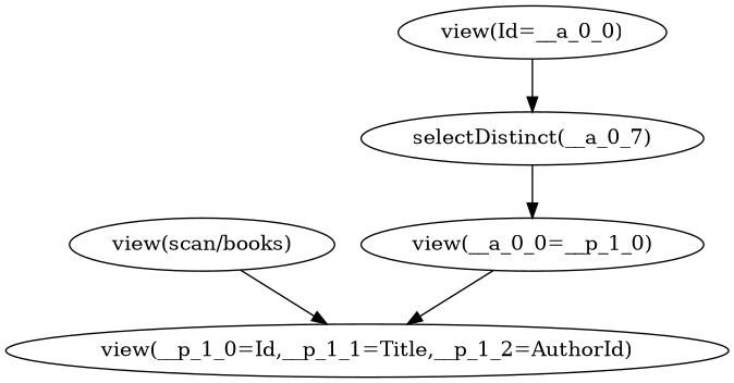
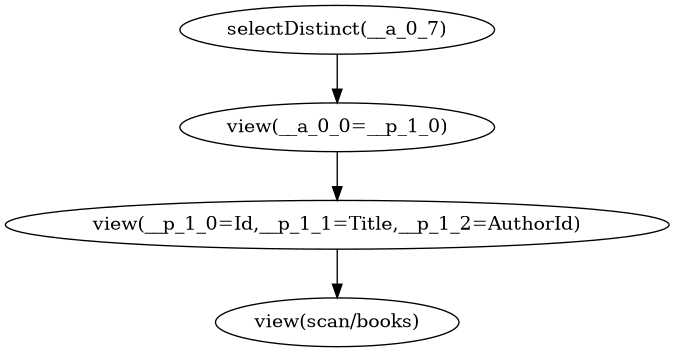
  digraph {
    n1 [label="view(scan/books)"]
    n2 [label="view(__p_1_0=Id,__p_1_1=Title,__p_1_2=AuthorId)"]
    n3 [label="view(__a_0_0=__p_1_0)"]
    n4 [label="selectDistinct(__a_0_7)"]
-   n5 [label="view(Id=__a_0_0)"]
-   n1 -> n2
+   n2 -> n1
    n3 -> n2
    n4 -> n3
-   n5 -> n4
  }
